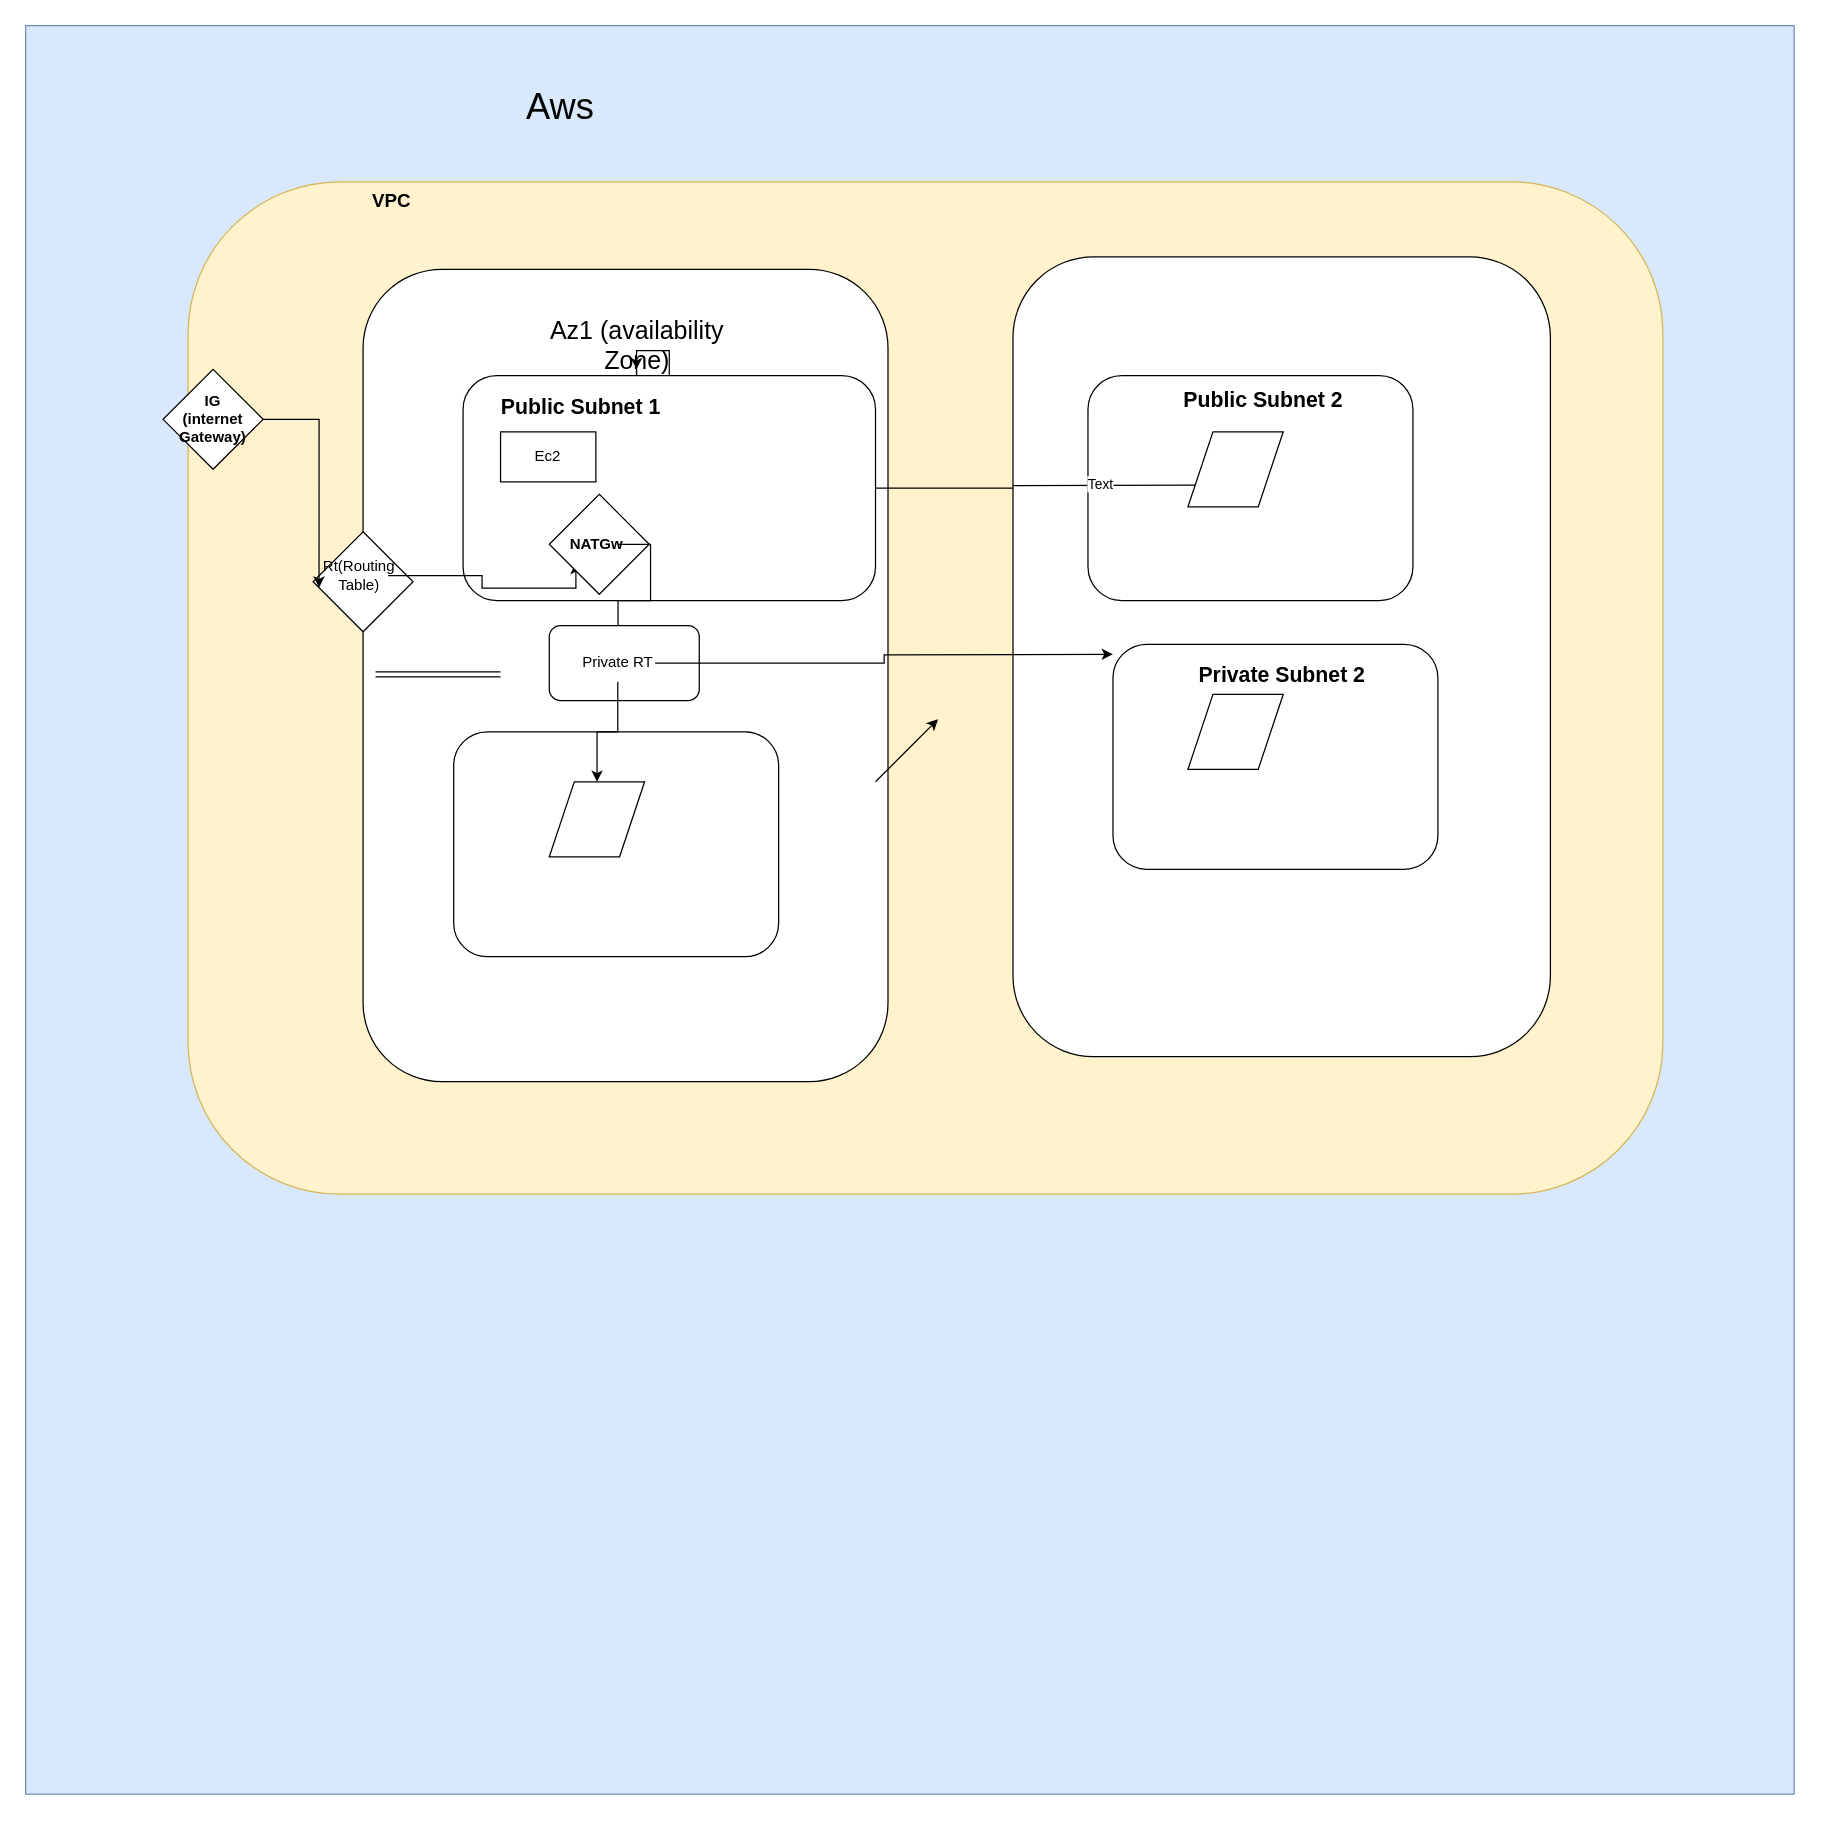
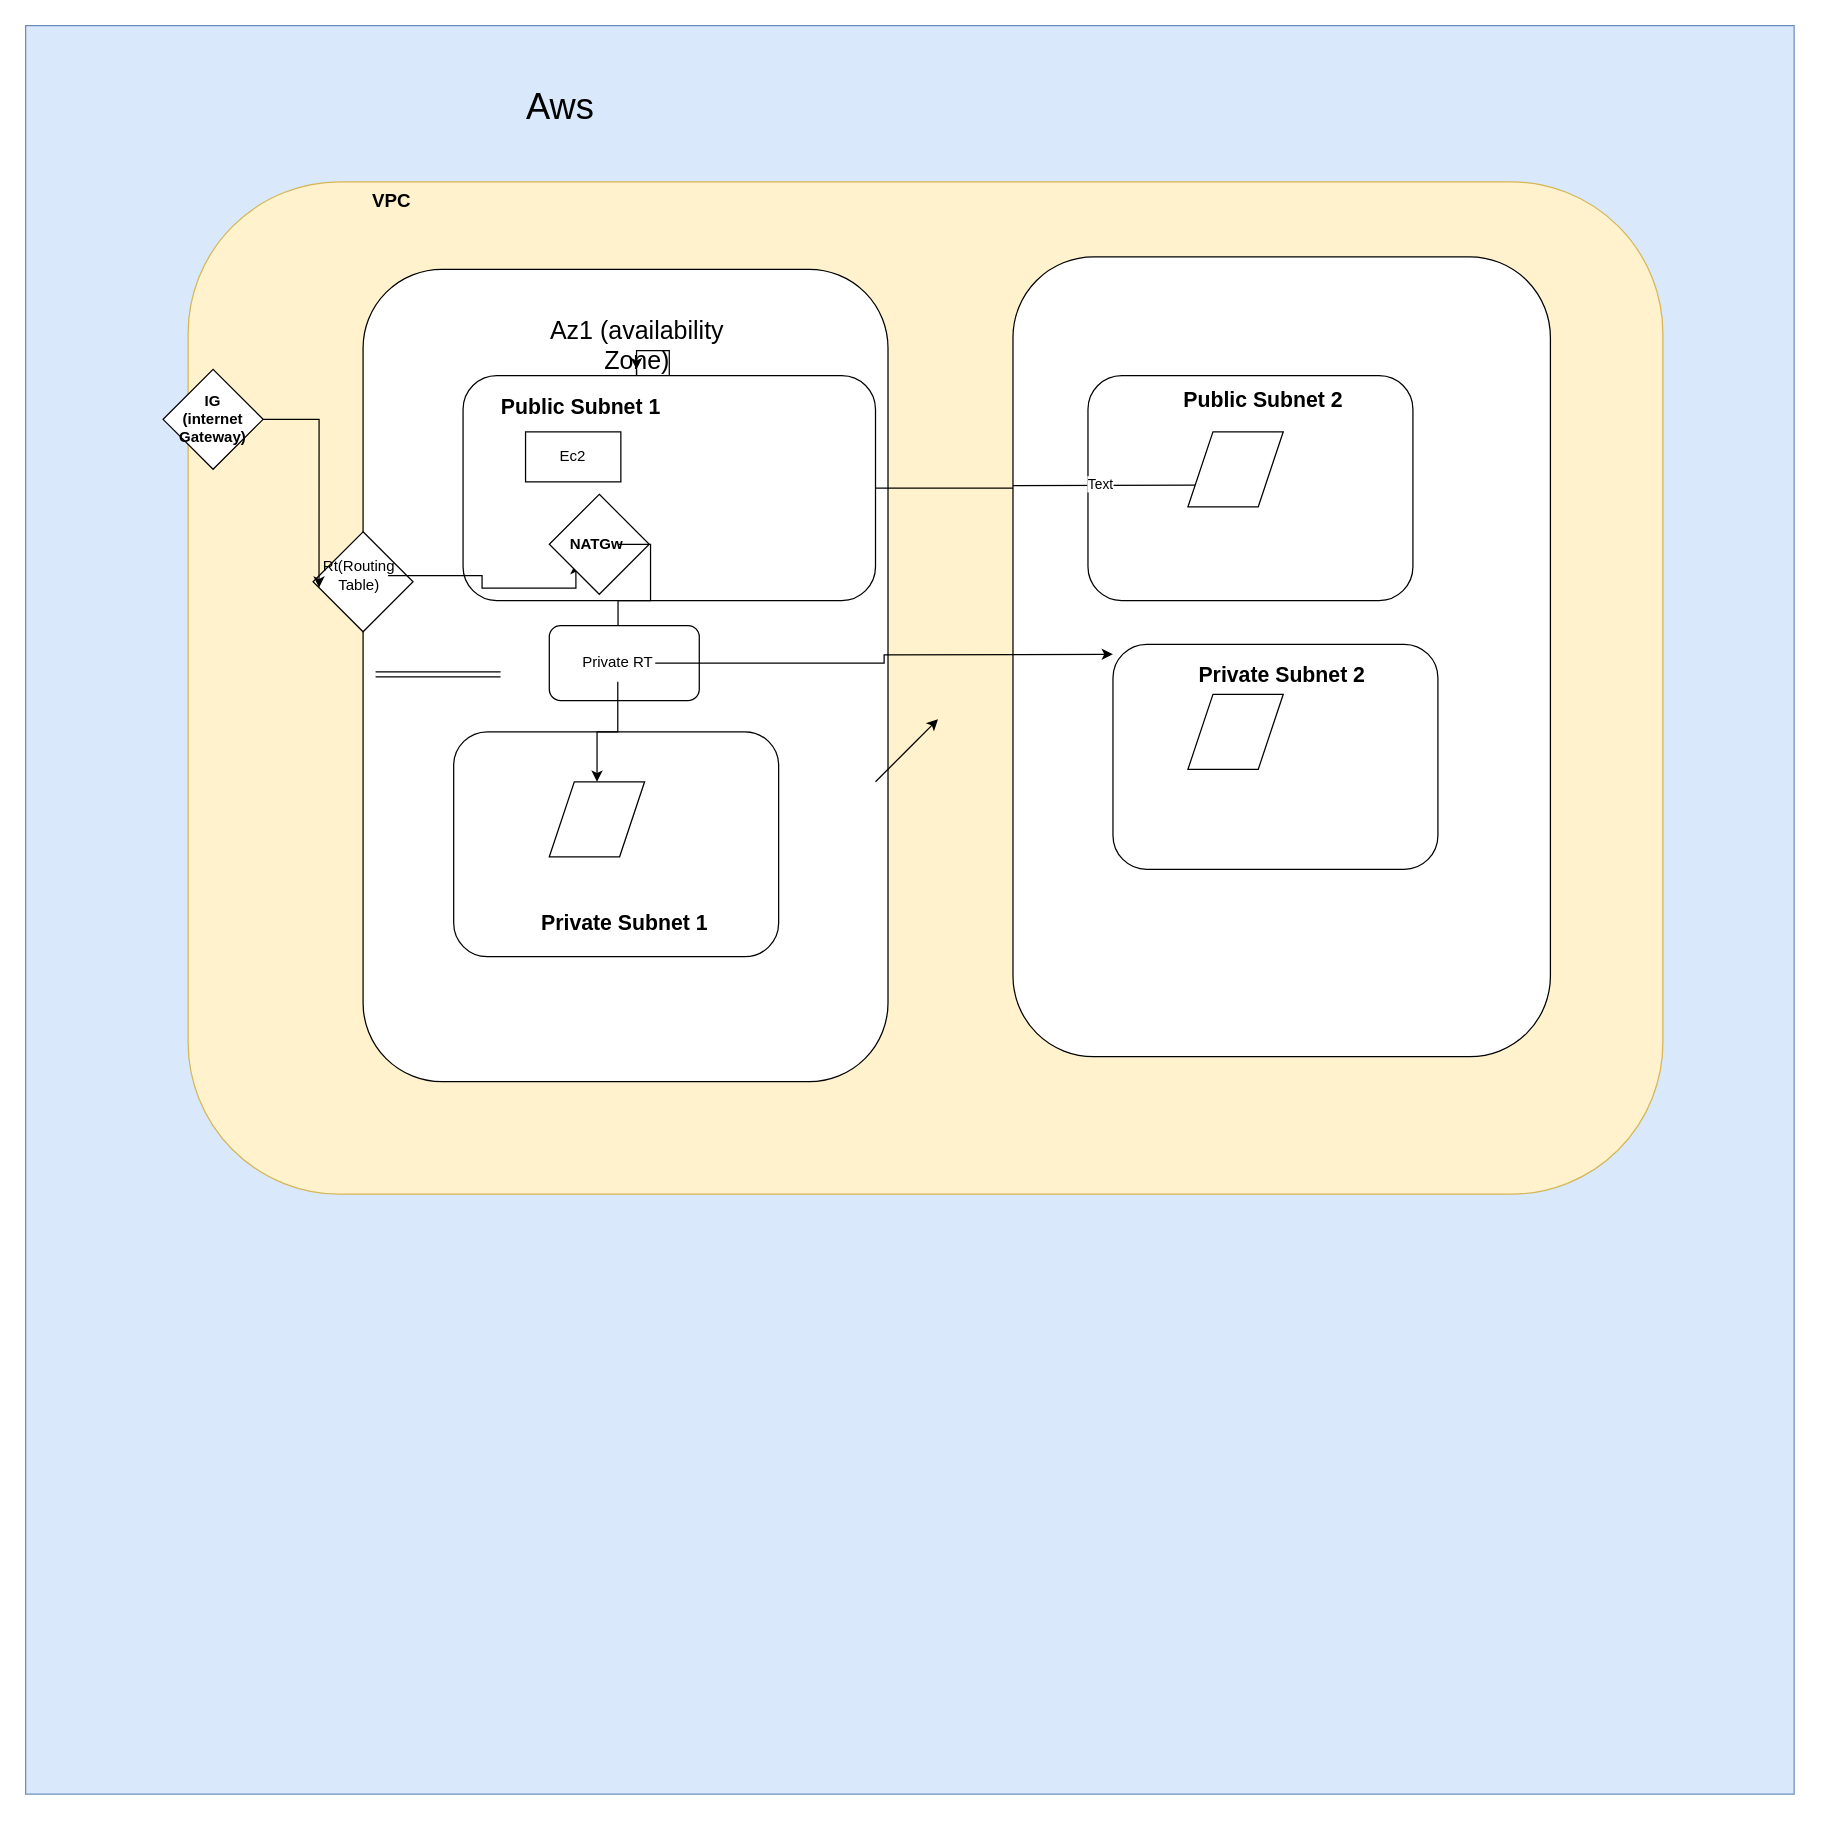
  <mxCell id="0" />
  <mxCell id="1" parent="0" />
  <mxCell id="2" value="" style="whiteSpace=wrap;html=1;aspect=fixed;fillColor=#dae8fc;strokeColor=#6c8ebf;" vertex="1" parent="1"><mxGeometry x="20" y="20" width="1415" height="1415" as="geometry" /></mxCell>
  <mxCell id="3" value="" style="rounded=1;whiteSpace=wrap;html=1;fillColor=#fff2cc;strokeColor=#d6b656;" vertex="1" parent="1"><mxGeometry x="150" y="145" width="1180" height="810" as="geometry" /></mxCell>
  <mxCell id="4" value="" style="rounded=1;whiteSpace=wrap;html=1;" vertex="1" parent="1"><mxGeometry x="290" y="215" width="420" height="650" as="geometry" /></mxCell>
  <mxCell id="5" value="" style="rounded=1;whiteSpace=wrap;html=1;" vertex="1" parent="1"><mxGeometry x="362.5" y="585" width="260" height="180" as="geometry" /></mxCell>
  <mxCell id="6" value="" style="shape=parallelogram;perimeter=parallelogramPerimeter;whiteSpace=wrap;html=1;fixedSize=1;" vertex="1" parent="1"><mxGeometry x="439" y="625" width="76.25" height="60" as="geometry" /></mxCell>
  <mxCell id="7" value="&lt;b&gt;IG&lt;br&gt;(internet Gateway)&lt;br&gt;&lt;/b&gt;" style="rhombus;whiteSpace=wrap;html=1;" vertex="1" parent="1"><mxGeometry x="130" y="295" width="80" height="80" as="geometry" /></mxCell>
  <mxCell id="8" value="&lt;font style=&quot;font-size: 29px;&quot;&gt;Aws&lt;/font&gt;" style="text;html=1;strokeColor=none;fillColor=none;align=center;verticalAlign=middle;whiteSpace=wrap;rounded=0;" vertex="1" parent="1"><mxGeometry x="362.5" y="55" width="170" height="60" as="geometry" /></mxCell>
  <mxCell id="9" value="&lt;b&gt;VPC&lt;/b&gt;" style="text;html=1;strokeColor=none;fillColor=none;align=center;verticalAlign=middle;whiteSpace=wrap;rounded=0;fontSize=15;" vertex="1" parent="1"><mxGeometry x="262.5" y="145" width="100" height="30" as="geometry" /></mxCell>
  <mxCell id="10" value="" style="edgeStyle=orthogonalEdgeStyle;rounded=0;orthogonalLoop=1;jettySize=auto;html=1;" edge="1" parent="1" source="12" target="15"><mxGeometry relative="1" as="geometry" /></mxCell>
  <mxCell id="11" value="" style="edgeStyle=orthogonalEdgeStyle;rounded=0;orthogonalLoop=1;jettySize=auto;html=1;" edge="1" parent="1" source="12" target="15"><mxGeometry relative="1" as="geometry" /></mxCell>
  <mxCell id="12" value="&lt;font style=&quot;font-size: 20px;&quot;&gt;Az1 (availability Zone)&lt;/font&gt;" style="text;html=1;strokeColor=none;fillColor=none;align=center;verticalAlign=middle;whiteSpace=wrap;rounded=0;" vertex="1" parent="1"><mxGeometry x="417.5" y="255" width="182.5" height="40" as="geometry" /></mxCell>
  <mxCell id="13" style="edgeStyle=orthogonalEdgeStyle;rounded=0;orthogonalLoop=1;jettySize=auto;html=1;entryX=1;entryY=0.5;entryDx=0;entryDy=0;" edge="1" parent="1" source="15" target="21"><mxGeometry relative="1" as="geometry" /></mxCell>
  <mxCell id="14" value="" style="edgeStyle=orthogonalEdgeStyle;rounded=0;orthogonalLoop=1;jettySize=auto;html=1;" edge="1" parent="1" source="15" target="12"><mxGeometry relative="1" as="geometry" /></mxCell>
  <mxCell id="15" value="" style="rounded=1;whiteSpace=wrap;html=1;" vertex="1" parent="1"><mxGeometry x="370" y="300" width="330" height="180" as="geometry" /></mxCell>
- <mxCell id="16" value="Ec2" style="shape=parallelogram;perimeter=parallelogramPerimeter;whiteSpace=wrap;html=1;fixedSize=1;size=-42.5;" vertex="1" parent="1"><mxGeometry x="400" y="345" width="76.25" height="40" as="geometry" /></mxCell>
+ <mxCell id="16" value="Ec2" style="shape=parallelogram;perimeter=parallelogramPerimeter;whiteSpace=wrap;html=1;fixedSize=1;size=-42.5;" vertex="1" parent="1"><mxGeometry x="420" y="345" width="76.25" height="40" as="geometry" /></mxCell>
  <mxCell id="17" value="" style="rounded=1;whiteSpace=wrap;html=1;" vertex="1" parent="1"><mxGeometry x="810" y="205" width="430" height="640" as="geometry" /></mxCell>
  <mxCell id="18" value="" style="rounded=1;whiteSpace=wrap;html=1;" vertex="1" parent="1"><mxGeometry x="890" y="515" width="260" height="180" as="geometry" /></mxCell>
  <mxCell id="19" value="" style="rounded=1;whiteSpace=wrap;html=1;" vertex="1" parent="1"><mxGeometry x="870" y="300" width="260" height="180" as="geometry" /></mxCell>
  <mxCell id="20" value="" style="shape=parallelogram;perimeter=parallelogramPerimeter;whiteSpace=wrap;html=1;fixedSize=1;" vertex="1" parent="1"><mxGeometry x="950" y="555" width="76.25" height="60" as="geometry" /></mxCell>
  <mxCell id="21" value="" style="shape=parallelogram;perimeter=parallelogramPerimeter;whiteSpace=wrap;html=1;fixedSize=1;" vertex="1" parent="1"><mxGeometry x="950" y="345" width="76.25" height="60" as="geometry" /></mxCell>
  <mxCell id="22" value="" style="rhombus;whiteSpace=wrap;html=1;" vertex="1" parent="1"><mxGeometry x="250" y="425" width="80" height="80" as="geometry" /></mxCell>
  <mxCell id="23" style="edgeStyle=orthogonalEdgeStyle;rounded=0;orthogonalLoop=1;jettySize=auto;html=1;entryX=0;entryY=1;entryDx=0;entryDy=0;" edge="1" parent="1" source="24" target="31"><mxGeometry relative="1" as="geometry" /></mxCell>
  <mxCell id="24" value="Rt(Routing Table)" style="text;html=1;strokeColor=none;fillColor=none;align=center;verticalAlign=middle;whiteSpace=wrap;rounded=0;" vertex="1" parent="1"><mxGeometry x="262.5" y="445" width="47.5" height="30" as="geometry" /></mxCell>
  <mxCell id="25" value="&lt;b style=&quot;font-size: 17px;&quot;&gt;&lt;br&gt;Public Subnet 2&lt;/b&gt;" style="text;html=1;strokeColor=none;fillColor=none;align=center;verticalAlign=middle;whiteSpace=wrap;rounded=0;" vertex="1" parent="1"><mxGeometry x="933.75" y="295" width="152.5" height="30" as="geometry" /></mxCell>
+ <mxCell id="26" value="&lt;b style=&quot;font-size: 17px;&quot;&gt;&lt;br&gt;Private Subnet 1&lt;/b&gt;" style="text;html=1;strokeColor=none;fillColor=none;align=center;verticalAlign=middle;whiteSpace=wrap;rounded=0;" vertex="1" parent="1"><mxGeometry x="422.75" y="712.5" width="152.5" height="30" as="geometry" /></mxCell>
  <mxCell id="27" value="&lt;b style=&quot;font-size: 17px;&quot;&gt;&lt;br&gt;Private Subnet 2&lt;/b&gt;" style="text;html=1;strokeColor=none;fillColor=none;align=center;verticalAlign=middle;whiteSpace=wrap;rounded=0;" vertex="1" parent="1"><mxGeometry x="948.75" y="515" width="152.5" height="30" as="geometry" /></mxCell>
  <mxCell id="28" style="edgeStyle=orthogonalEdgeStyle;rounded=0;orthogonalLoop=1;jettySize=auto;html=1;entryX=-0.163;entryY=0.823;entryDx=0;entryDy=0;entryPerimeter=0;" edge="1" parent="1" source="7" target="24"><mxGeometry relative="1" as="geometry" /></mxCell>
  <mxCell id="29" value="" style="rhombus;whiteSpace=wrap;html=1;" vertex="1" parent="1"><mxGeometry x="439" y="395" width="80" height="80" as="geometry" /></mxCell>
  <mxCell id="30" value="" style="edgeStyle=orthogonalEdgeStyle;rounded=0;orthogonalLoop=1;jettySize=auto;html=1;" edge="1" parent="1" source="31" target="34"><mxGeometry relative="1" as="geometry"><Array as="points"><mxPoint x="520" y="480" /><mxPoint x="494" y="480" /></Array></mxGeometry></mxCell>
  <mxCell id="31" value="&lt;b&gt;NATGw&lt;/b&gt;" style="text;html=1;strokeColor=none;fillColor=none;align=center;verticalAlign=middle;whiteSpace=wrap;rounded=0;" vertex="1" parent="1"><mxGeometry x="460.25" y="420" width="33.75" height="30" as="geometry" /></mxCell>
  <mxCell id="32" value="" style="rounded=1;whiteSpace=wrap;html=1;" vertex="1" parent="1"><mxGeometry x="439" y="500" width="120" height="60" as="geometry" /></mxCell>
  <mxCell id="33" value="" style="edgeStyle=orthogonalEdgeStyle;rounded=0;orthogonalLoop=1;jettySize=auto;html=1;" edge="1" parent="1" source="34" target="6"><mxGeometry relative="1" as="geometry" /></mxCell>
  <mxCell id="34" value="Private RT" style="text;html=1;strokeColor=none;fillColor=none;align=center;verticalAlign=middle;whiteSpace=wrap;rounded=0;" vertex="1" parent="1"><mxGeometry x="463.75" y="515" width="60" height="30" as="geometry" /></mxCell>
  <mxCell id="35" value="" style="endArrow=none;html=1;rounded=0;entryX=0;entryY=0.75;entryDx=0;entryDy=0;" edge="1" parent="1" target="21"><mxGeometry width="50" height="50" relative="1" as="geometry"><mxPoint x="810" y="388" as="sourcePoint" /><mxPoint x="1120" y="455" as="targetPoint" /><Array as="points" /></mxGeometry></mxCell>
  <mxCell id="36" value="Text" style="edgeLabel;html=1;align=center;verticalAlign=middle;resizable=0;points=[];" vertex="1" connectable="0" parent="35"><mxGeometry x="0.08" y="-3" relative="1" as="geometry"><mxPoint x="-10" y="-4" as="offset" /></mxGeometry></mxCell>
  <mxCell id="37" style="edgeStyle=orthogonalEdgeStyle;rounded=0;orthogonalLoop=1;jettySize=auto;html=1;exitX=1;exitY=0.5;exitDx=0;exitDy=0;" edge="1" parent="1" source="34"><mxGeometry relative="1" as="geometry"><mxPoint x="890" y="523" as="targetPoint" /></mxGeometry></mxCell>
  <mxCell id="38" value="&lt;b style=&quot;font-size: 17px;&quot;&gt;&lt;br&gt;Public Subnet 1&lt;/b&gt;" style="text;html=1;strokeColor=none;fillColor=none;align=center;verticalAlign=middle;whiteSpace=wrap;rounded=0;" vertex="1" parent="1"><mxGeometry x="387.5" y="300" width="152.5" height="30" as="geometry" /></mxCell>
  <mxCell id="39" value="" style="endArrow=classic;html=1;rounded=0;" edge="1" parent="1"><mxGeometry width="50" height="50" relative="1" as="geometry"><mxPoint x="700" y="625" as="sourcePoint" /><mxPoint x="750" y="575" as="targetPoint" /><Array as="points"><mxPoint x="730" y="595" /></Array></mxGeometry></mxCell>
  <mxCell id="40" value="" style="shape=link;html=1;rounded=0;" edge="1" parent="1"><mxGeometry width="100" relative="1" as="geometry"><mxPoint x="300" y="539" as="sourcePoint" /><mxPoint x="400" y="539" as="targetPoint" /></mxGeometry></mxCell>
